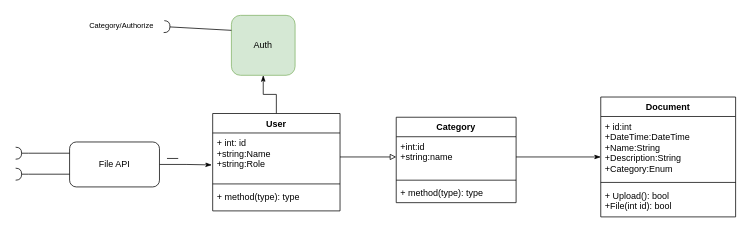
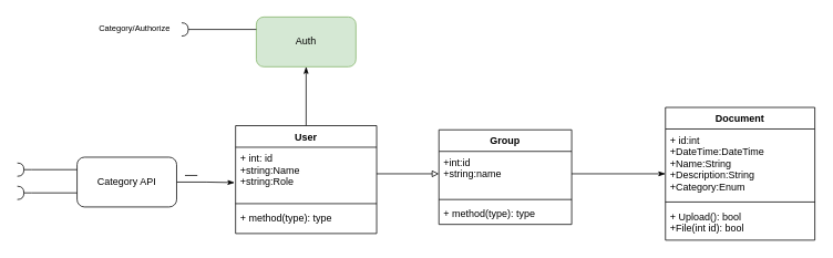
  <mxCell id="0" />
  <mxCell id="1" parent="0" />
  <mxCell id="2" value="Document" style="swimlane;fontStyle=1;align=center;verticalAlign=top;childLayout=stackLayout;horizontal=1;startSize=26;horizontalStack=0;resizeParent=1;resizeParentMax=0;resizeLast=0;collapsible=1;marginBottom=0;" vertex="1" parent="1"><mxGeometry x="801" y="129" width="180" height="160" as="geometry" /></mxCell>
  <mxCell id="3" value="+ id:int&#10;+DateTime:DateTime&#10;+Name:String&#10;+Description:String&#10;+Category:Enum&#10;" style="text;strokeColor=none;fillColor=none;align=left;verticalAlign=top;spacingLeft=4;spacingRight=4;overflow=hidden;rotatable=0;points=[[0,0.5],[1,0.5]];portConstraint=eastwest;" vertex="1" parent="2"><mxGeometry y="26" width="180" height="84" as="geometry" /></mxCell>
  <mxCell id="4" value="" style="line;strokeWidth=1;fillColor=none;align=left;verticalAlign=middle;spacingTop=-1;spacingLeft=3;spacingRight=3;rotatable=0;labelPosition=right;points=[];portConstraint=eastwest;" vertex="1" parent="2"><mxGeometry y="110" width="180" height="8" as="geometry" /></mxCell>
  <mxCell id="5" value="+ Upload(): bool&#10;+File(int id): bool" style="text;strokeColor=none;fillColor=none;align=left;verticalAlign=top;spacingLeft=4;spacingRight=4;overflow=hidden;rotatable=0;points=[[0,0.5],[1,0.5]];portConstraint=eastwest;" vertex="1" parent="2"><mxGeometry y="118" width="180" height="42" as="geometry" /></mxCell>
  <mxCell id="6" style="edgeStyle=orthogonalEdgeStyle;rounded=0;orthogonalLoop=1;jettySize=auto;html=1;exitX=0.5;exitY=0;exitDx=0;exitDy=0;entryX=0.5;entryY=1;entryDx=0;entryDy=0;endArrow=classicThin;endFill=1;" edge="1" parent="1" source="7" target="17"><mxGeometry relative="1" as="geometry" /></mxCell>
  <mxCell id="7" value="User" style="swimlane;fontStyle=1;align=center;verticalAlign=top;childLayout=stackLayout;horizontal=1;startSize=26;horizontalStack=0;resizeParent=1;resizeParentMax=0;resizeLast=0;collapsible=1;marginBottom=0;" vertex="1" parent="1"><mxGeometry x="283" y="151" width="170" height="130" as="geometry" /></mxCell>
  <mxCell id="8" value="+ int: id&#10;+string:Name&#10;+string:Role&#10;" style="text;strokeColor=none;fillColor=none;align=left;verticalAlign=top;spacingLeft=4;spacingRight=4;overflow=hidden;rotatable=0;points=[[0,0.5],[1,0.5]];portConstraint=eastwest;" vertex="1" parent="7"><mxGeometry y="26" width="170" height="64" as="geometry" /></mxCell>
  <mxCell id="9" value="" style="line;strokeWidth=1;fillColor=none;align=left;verticalAlign=middle;spacingTop=-1;spacingLeft=3;spacingRight=3;rotatable=0;labelPosition=right;points=[];portConstraint=eastwest;" vertex="1" parent="7"><mxGeometry y="90" width="170" height="8" as="geometry" /></mxCell>
  <mxCell id="10" value="+ method(type): type" style="text;strokeColor=none;fillColor=none;align=left;verticalAlign=top;spacingLeft=4;spacingRight=4;overflow=hidden;rotatable=0;points=[[0,0.5],[1,0.5]];portConstraint=eastwest;" vertex="1" parent="7"><mxGeometry y="98" width="170" height="32" as="geometry" /></mxCell>
- <mxCell id="11" value="Category" style="swimlane;fontStyle=1;align=center;verticalAlign=top;childLayout=stackLayout;horizontal=1;startSize=26;horizontalStack=0;resizeParent=1;resizeParentMax=0;resizeLast=0;collapsible=1;marginBottom=0;" vertex="1" parent="1"><mxGeometry x="528" y="156" width="160" height="114" as="geometry" /></mxCell>
+ <mxCell id="11" value="Group" style="swimlane;fontStyle=1;align=center;verticalAlign=top;childLayout=stackLayout;horizontal=1;startSize=26;horizontalStack=0;resizeParent=1;resizeParentMax=0;resizeLast=0;collapsible=1;marginBottom=0;" vertex="1" parent="1"><mxGeometry x="528" y="156" width="160" height="114" as="geometry" /></mxCell>
  <mxCell id="12" value="+int:id&#10;+string:name" style="text;strokeColor=none;fillColor=none;align=left;verticalAlign=top;spacingLeft=4;spacingRight=4;overflow=hidden;rotatable=0;points=[[0,0.5],[1,0.5]];portConstraint=eastwest;" vertex="1" parent="11"><mxGeometry y="26" width="160" height="54" as="geometry" /></mxCell>
  <mxCell id="13" value="" style="line;strokeWidth=1;fillColor=none;align=left;verticalAlign=middle;spacingTop=-1;spacingLeft=3;spacingRight=3;rotatable=0;labelPosition=right;points=[];portConstraint=eastwest;" vertex="1" parent="11"><mxGeometry y="80" width="160" height="8" as="geometry" /></mxCell>
  <mxCell id="14" value="+ method(type): type" style="text;strokeColor=none;fillColor=none;align=left;verticalAlign=top;spacingLeft=4;spacingRight=4;overflow=hidden;rotatable=0;points=[[0,0.5],[1,0.5]];portConstraint=eastwest;" vertex="1" parent="11"><mxGeometry y="88" width="160" height="26" as="geometry" /></mxCell>
  <mxCell id="15" style="edgeStyle=orthogonalEdgeStyle;rounded=0;orthogonalLoop=1;jettySize=auto;html=1;exitX=1;exitY=0.5;exitDx=0;exitDy=0;entryX=0;entryY=0.5;entryDx=0;entryDy=0;endArrow=block;endFill=0;" edge="1" parent="1" source="8" target="12"><mxGeometry relative="1" as="geometry" /></mxCell>
  <mxCell id="16" style="edgeStyle=orthogonalEdgeStyle;rounded=0;orthogonalLoop=1;jettySize=auto;html=1;exitX=1;exitY=0.5;exitDx=0;exitDy=0;entryX=0;entryY=0.5;entryDx=0;entryDy=0;endArrow=classicThin;endFill=1;" edge="1" parent="1" source="12" target="2"><mxGeometry relative="1" as="geometry" /></mxCell>
- <mxCell id="17" value="Auth" style="rounded=1;whiteSpace=wrap;html=1;fillColor=#d5e8d4;strokeColor=#82b366;" vertex="1" parent="1"><mxGeometry x="308" y="20" width="85" height="80" as="geometry" /></mxCell>
+ <mxCell id="17" value="Auth" style="rounded=1;whiteSpace=wrap;html=1;fillColor=#d5e8d4;strokeColor=#82b366;" vertex="1" parent="1"><mxGeometry x="308" y="20" width="120" height="60" as="geometry" /></mxCell>
  <mxCell id="18" style="edgeStyle=orthogonalEdgeStyle;rounded=0;orthogonalLoop=1;jettySize=auto;html=1;exitX=1;exitY=0.5;exitDx=0;exitDy=0;entryX=-0.007;entryY=0.666;entryDx=0;entryDy=0;entryPerimeter=0;endArrow=classicThin;endFill=1;" edge="1" parent="1" source="19" target="8"><mxGeometry relative="1" as="geometry" /></mxCell>
- <mxCell id="19" value="File API" style="rounded=1;whiteSpace=wrap;html=1;" vertex="1" parent="1"><mxGeometry x="92" y="189" width="120" height="60" as="geometry" /></mxCell>
+ <mxCell id="19" value="Category API" style="rounded=1;whiteSpace=wrap;html=1;" vertex="1" parent="1"><mxGeometry x="92" y="189" width="120" height="60" as="geometry" /></mxCell>
  <mxCell id="20" value="" style="rounded=0;orthogonalLoop=1;jettySize=auto;html=1;endArrow=none;endFill=0;sketch=0;sourcePerimeterSpacing=0;targetPerimeterSpacing=0;" edge="1" parent="1"><mxGeometry relative="1" as="geometry"><mxPoint x="222" y="211" as="sourcePoint" /><mxPoint x="237" y="211" as="targetPoint" /></mxGeometry></mxCell>
  <mxCell id="21" value="" style="rounded=0;orthogonalLoop=1;jettySize=auto;html=1;endArrow=halfCircle;endFill=0;endSize=6;strokeWidth=1;sketch=0;exitX=0;exitY=0.25;exitDx=0;exitDy=0;" edge="1" parent="1" source="19"><mxGeometry relative="1" as="geometry"><mxPoint x="262" y="211" as="sourcePoint" /><mxPoint x="20" y="204" as="targetPoint" /><Array as="points"><mxPoint x="37" y="204" /></Array></mxGeometry></mxCell>
  <mxCell id="22" value="" style="rounded=0;orthogonalLoop=1;jettySize=auto;html=1;endArrow=halfCircle;endFill=0;endSize=6;strokeWidth=1;sketch=0;exitX=0;exitY=0.25;exitDx=0;exitDy=0;" edge="1" parent="1"><mxGeometry relative="1" as="geometry"><mxPoint x="92" y="232" as="sourcePoint" /><mxPoint x="20" y="232" as="targetPoint" /><Array as="points"><mxPoint x="37" y="232" /></Array></mxGeometry></mxCell>
  <mxCell id="23" value="" style="rounded=0;orthogonalLoop=1;jettySize=auto;html=1;endArrow=halfCircle;endFill=0;endSize=6;strokeWidth=1;sketch=0;exitX=0;exitY=0.25;exitDx=0;exitDy=0;" edge="1" parent="1" source="17"><mxGeometry relative="1" as="geometry"><mxPoint x="291" y="41" as="sourcePoint" /><mxPoint x="218" y="35" as="targetPoint" /><Array as="points" /></mxGeometry></mxCell>
  <mxCell id="24" value="Category/Authorize" style="text;strokeColor=none;fillColor=none;html=1;fontSize=10;fontStyle=0;verticalAlign=middle;align=center;" vertex="1" parent="1"><mxGeometry x="137" y="22" width="48" height="23" as="geometry" /></mxCell>
